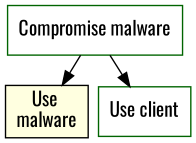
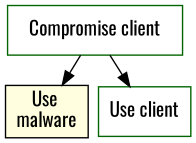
  digraph {
    fontname=Oswald
    nodesep=0.1
    ranksep=0.3
    node [color=darkgreen fillcolor=white fontname=Oswald shape=rectangle style=filled]
    edge [fontname=Oswald]
-   n1 [label="Compromise malware" shape=OR]
+   n1 [label="Compromise client" shape=OR]
    n2 [color=black fillcolor=lightyellow label="Use \nmalware"]
    n3 [label="Use client"]
    n1 -> n2
    n1 -> n3
  }
